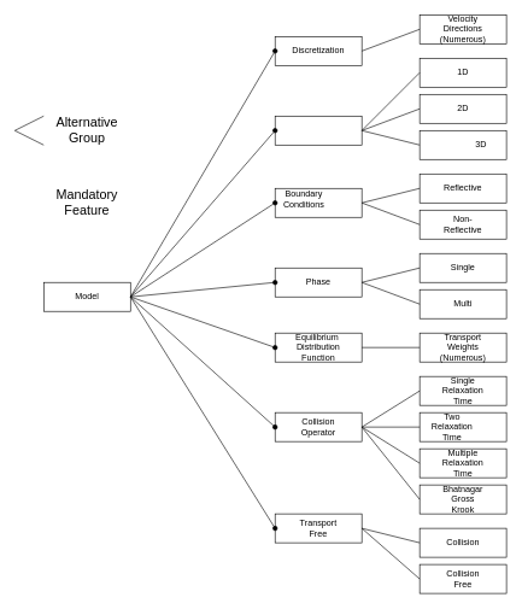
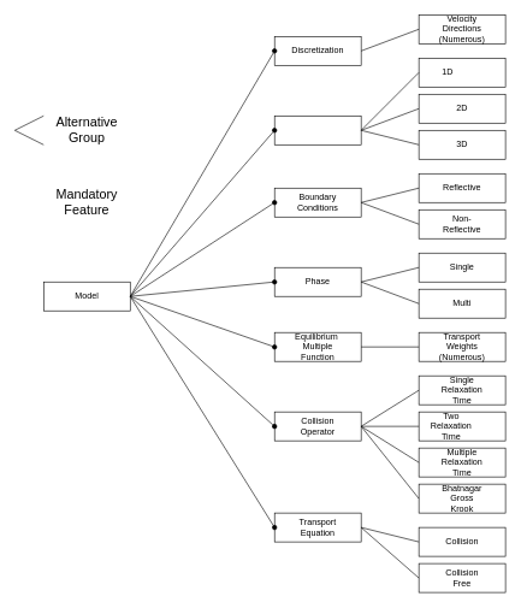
  <mxCell id="0" />
  <mxCell id="1" parent="0" />
  <mxCell id="2" value="" style="rounded=0;whiteSpace=wrap;html=1;" vertex="1" parent="1"><mxGeometry x="60" y="390" width="120" height="40" as="geometry" /></mxCell>
  <mxCell id="3" value="Model" style="text;html=1;strokeColor=none;fillColor=none;align=center;verticalAlign=middle;whiteSpace=wrap;rounded=0;" vertex="1" parent="1"><mxGeometry x="100" y="400" width="40" height="20" as="geometry" /></mxCell>
  <mxCell id="4" value="" style="rounded=0;whiteSpace=wrap;html=1;" vertex="1" parent="1"><mxGeometry x="380" y="50" width="120" height="40" as="geometry" /></mxCell>
  <mxCell id="5" value="" style="endArrow=oval;html=1;exitX=1;exitY=0.5;exitDx=0;exitDy=0;entryX=0;entryY=0.5;entryDx=0;entryDy=0;targetPerimeterSpacing=0;endFill=1;" edge="1" parent="1" source="2" target="4"><mxGeometry width="50" height="50" relative="1" as="geometry"><mxPoint x="230" y="200" as="sourcePoint" /><mxPoint x="280" y="150" as="targetPoint" /></mxGeometry></mxCell>
  <mxCell id="6" value="Discretization" style="text;html=1;strokeColor=none;fillColor=none;align=center;verticalAlign=middle;whiteSpace=wrap;rounded=0;" vertex="1" parent="1"><mxGeometry x="420" y="60" width="40" height="20" as="geometry" /></mxCell>
  <mxCell id="7" value="" style="rounded=0;whiteSpace=wrap;html=1;" vertex="1" parent="1"><mxGeometry x="380" y="260" width="120" height="40" as="geometry" /></mxCell>
  <mxCell id="8" value="" style="endArrow=oval;html=1;entryX=0;entryY=0.5;entryDx=0;entryDy=0;targetPerimeterSpacing=0;endFill=1;exitX=1;exitY=0.5;exitDx=0;exitDy=0;" edge="1" parent="1" target="7" source="2"><mxGeometry width="50" height="50" relative="1" as="geometry"><mxPoint x="300" y="450" as="sourcePoint" /><mxPoint x="295" y="300" as="targetPoint" /></mxGeometry></mxCell>
- <mxCell id="9" value="Boundary Conditions" style="text;html=1;strokeColor=none;fillColor=none;align=center;verticalAlign=middle;whiteSpace=wrap;rounded=0;" vertex="1" parent="1"><mxGeometry x="400" y="265" width="40" height="20" as="geometry" /></mxCell>
+ <mxCell id="9" value="Boundary Conditions" style="text;html=1;strokeColor=none;fillColor=none;align=center;verticalAlign=middle;whiteSpace=wrap;rounded=0;" vertex="1" parent="1"><mxGeometry x="420" y="270" width="40" height="20" as="geometry" /></mxCell>
  <mxCell id="10" value="" style="rounded=0;whiteSpace=wrap;html=1;" vertex="1" parent="1"><mxGeometry x="380" y="370" width="120" height="40" as="geometry" /></mxCell>
  <mxCell id="11" value="" style="endArrow=oval;html=1;exitX=1;exitY=0.5;exitDx=0;exitDy=0;entryX=0;entryY=0.5;entryDx=0;entryDy=0;targetPerimeterSpacing=0;endFill=1;" edge="1" parent="1" target="10" source="2"><mxGeometry width="50" height="50" relative="1" as="geometry"><mxPoint x="285" y="540" as="sourcePoint" /><mxPoint x="295" y="380" as="targetPoint" /></mxGeometry></mxCell>
  <mxCell id="12" value="Phase" style="text;html=1;strokeColor=none;fillColor=none;align=center;verticalAlign=middle;whiteSpace=wrap;rounded=0;" vertex="1" parent="1"><mxGeometry x="420" y="380" width="40" height="20" as="geometry" /></mxCell>
  <mxCell id="13" value="" style="rounded=0;whiteSpace=wrap;html=1;" vertex="1" parent="1"><mxGeometry x="380" y="710" width="120" height="40" as="geometry" /></mxCell>
  <mxCell id="14" value="" style="endArrow=oval;html=1;exitX=1;exitY=0.5;exitDx=0;exitDy=0;entryX=0;entryY=0.5;entryDx=0;entryDy=0;targetPerimeterSpacing=0;endFill=1;" edge="1" parent="1" target="13" source="2"><mxGeometry width="50" height="50" relative="1" as="geometry"><mxPoint x="285" y="620" as="sourcePoint" /><mxPoint x="295" y="460" as="targetPoint" /></mxGeometry></mxCell>
- <mxCell id="15" value="Transport Free" style="text;html=1;strokeColor=none;fillColor=none;align=center;verticalAlign=middle;whiteSpace=wrap;rounded=0;" vertex="1" parent="1"><mxGeometry x="420" y="720" width="40" height="20" as="geometry" /></mxCell>
+ <mxCell id="15" value="Transport Equation" style="text;html=1;strokeColor=none;fillColor=none;align=center;verticalAlign=middle;whiteSpace=wrap;rounded=0;" vertex="1" parent="1"><mxGeometry x="420" y="720" width="40" height="20" as="geometry" /></mxCell>
  <mxCell id="16" value="" style="rounded=0;whiteSpace=wrap;html=1;" vertex="1" parent="1"><mxGeometry x="380" y="570" width="120" height="40" as="geometry" /></mxCell>
  <mxCell id="17" value="" style="endArrow=oval;html=1;exitX=1;exitY=0.5;exitDx=0;exitDy=0;entryX=0;entryY=0.5;entryDx=0;entryDy=0;targetPerimeterSpacing=0;endFill=1;" edge="1" parent="1" target="16" source="2"><mxGeometry width="50" height="50" relative="1" as="geometry"><mxPoint x="285" y="690" as="sourcePoint" /><mxPoint x="295" y="530" as="targetPoint" /></mxGeometry></mxCell>
  <mxCell id="18" value="Collision Operator" style="text;html=1;strokeColor=none;fillColor=none;align=center;verticalAlign=middle;whiteSpace=wrap;rounded=0;" vertex="1" parent="1"><mxGeometry x="420" y="580" width="40" height="20" as="geometry" /></mxCell>
  <mxCell id="19" value="" style="rounded=0;whiteSpace=wrap;html=1;" vertex="1" parent="1"><mxGeometry x="580" y="130" width="120" height="40" as="geometry" /></mxCell>
  <mxCell id="20" value="2D" style="text;html=1;strokeColor=none;fillColor=none;align=center;verticalAlign=middle;whiteSpace=wrap;rounded=0;" vertex="1" parent="1"><mxGeometry x="620" y="140" width="40" height="20" as="geometry" /></mxCell>
  <mxCell id="21" value="" style="rounded=0;whiteSpace=wrap;html=1;" vertex="1" parent="1"><mxGeometry x="580" y="180" width="120" height="40" as="geometry" /></mxCell>
- <mxCell id="22" value="3D" style="text;html=1;strokeColor=none;fillColor=none;align=center;verticalAlign=middle;whiteSpace=wrap;rounded=0;" vertex="1" parent="1"><mxGeometry x="645" y="190" width="40" height="20" as="geometry" /></mxCell>
+ <mxCell id="22" value="3D" style="text;html=1;strokeColor=none;fillColor=none;align=center;verticalAlign=middle;whiteSpace=wrap;rounded=0;" vertex="1" parent="1"><mxGeometry x="620" y="190" width="40" height="20" as="geometry" /></mxCell>
  <mxCell id="23" value="" style="rounded=0;whiteSpace=wrap;html=1;" vertex="1" parent="1"><mxGeometry x="580" y="80" width="120" height="40" as="geometry" /></mxCell>
- <mxCell id="24" value="1D" style="text;html=1;strokeColor=none;fillColor=none;align=center;verticalAlign=middle;whiteSpace=wrap;rounded=0;" vertex="1" parent="1"><mxGeometry x="620" y="90" width="40" height="20" as="geometry" /></mxCell>
+ <mxCell id="24" value="1D" style="text;html=1;strokeColor=none;fillColor=none;align=center;verticalAlign=middle;whiteSpace=wrap;rounded=0;" vertex="1" parent="1"><mxGeometry x="600" y="90" width="40" height="20" as="geometry" /></mxCell>
  <mxCell id="25" value="" style="rounded=0;whiteSpace=wrap;html=1;" vertex="1" parent="1"><mxGeometry x="380" y="160" width="120" height="40" as="geometry" /></mxCell>
  <mxCell id="26" value="" style="endArrow=oval;html=1;entryX=0;entryY=0.5;entryDx=0;entryDy=0;targetPerimeterSpacing=0;endFill=1;exitX=1;exitY=0.5;exitDx=0;exitDy=0;" edge="1" parent="1" target="25" source="2"><mxGeometry width="50" height="50" relative="1" as="geometry"><mxPoint x="300" y="450" as="sourcePoint" /><mxPoint x="540" y="170" as="targetPoint" /></mxGeometry></mxCell>
  <mxCell id="27" value="" style="endArrow=none;html=1;entryX=0;entryY=0.5;entryDx=0;entryDy=0;exitX=1;exitY=0.5;exitDx=0;exitDy=0;" edge="1" parent="1" source="25" target="23"><mxGeometry width="50" height="50" relative="1" as="geometry"><mxPoint x="640" y="260" as="sourcePoint" /><mxPoint x="690" y="210" as="targetPoint" /></mxGeometry></mxCell>
  <mxCell id="28" value="" style="endArrow=none;html=1;entryX=0;entryY=0.5;entryDx=0;entryDy=0;exitX=1;exitY=0.5;exitDx=0;exitDy=0;" edge="1" parent="1" source="25" target="19"><mxGeometry width="50" height="50" relative="1" as="geometry"><mxPoint x="670" y="170" as="sourcePoint" /><mxPoint x="760" y="140" as="targetPoint" /></mxGeometry></mxCell>
  <mxCell id="29" value="" style="endArrow=none;html=1;entryX=0;entryY=0.5;entryDx=0;entryDy=0;exitX=1;exitY=0.5;exitDx=0;exitDy=0;" edge="1" parent="1" source="25" target="21"><mxGeometry width="50" height="50" relative="1" as="geometry"><mxPoint x="680" y="180" as="sourcePoint" /><mxPoint x="760" y="200" as="targetPoint" /></mxGeometry></mxCell>
  <mxCell id="30" value="" style="rounded=0;whiteSpace=wrap;html=1;" vertex="1" parent="1"><mxGeometry x="580" y="20" width="120" height="40" as="geometry" /></mxCell>
  <mxCell id="31" value="Velocity Directions (Numerous)" style="text;html=1;strokeColor=none;fillColor=none;align=center;verticalAlign=middle;whiteSpace=wrap;rounded=0;" vertex="1" parent="1"><mxGeometry x="620" y="30" width="40" height="20" as="geometry" /></mxCell>
  <mxCell id="32" value="" style="endArrow=none;html=1;entryX=0;entryY=0.5;entryDx=0;entryDy=0;exitX=1;exitY=0.5;exitDx=0;exitDy=0;" edge="1" parent="1" source="4" target="30"><mxGeometry width="50" height="50" relative="1" as="geometry"><mxPoint x="650" y="50" as="sourcePoint" /><mxPoint x="700" y="0" as="targetPoint" /></mxGeometry></mxCell>
  <mxCell id="33" value="" style="rounded=0;whiteSpace=wrap;html=1;" vertex="1" parent="1"><mxGeometry x="580" y="350" width="120" height="40" as="geometry" /></mxCell>
  <mxCell id="34" value="Single" style="text;html=1;strokeColor=none;fillColor=none;align=center;verticalAlign=middle;whiteSpace=wrap;rounded=0;" vertex="1" parent="1"><mxGeometry x="620" y="360" width="40" height="20" as="geometry" /></mxCell>
  <mxCell id="35" value="" style="rounded=0;whiteSpace=wrap;html=1;" vertex="1" parent="1"><mxGeometry x="580" y="400" width="120" height="40" as="geometry" /></mxCell>
  <mxCell id="36" value="Multi" style="text;html=1;strokeColor=none;fillColor=none;align=center;verticalAlign=middle;whiteSpace=wrap;rounded=0;" vertex="1" parent="1"><mxGeometry x="620" y="410" width="40" height="20" as="geometry" /></mxCell>
  <mxCell id="37" value="" style="endArrow=none;html=1;entryX=0;entryY=0.5;entryDx=0;entryDy=0;exitX=1;exitY=0.5;exitDx=0;exitDy=0;" edge="1" parent="1" source="10" target="33"><mxGeometry width="50" height="50" relative="1" as="geometry"><mxPoint x="680" y="180" as="sourcePoint" /><mxPoint x="760" y="260" as="targetPoint" /></mxGeometry></mxCell>
  <mxCell id="38" value="" style="endArrow=none;html=1;entryX=0;entryY=0.5;entryDx=0;entryDy=0;exitX=1;exitY=0.5;exitDx=0;exitDy=0;" edge="1" parent="1" source="10" target="35"><mxGeometry width="50" height="50" relative="1" as="geometry"><mxPoint x="670" y="420" as="sourcePoint" /><mxPoint x="750" y="400" as="targetPoint" /></mxGeometry></mxCell>
  <mxCell id="39" value="" style="rounded=0;whiteSpace=wrap;html=1;" vertex="1" parent="1"><mxGeometry x="380" y="460" width="120" height="40" as="geometry" /></mxCell>
- <mxCell id="40" value="Equilibrium&amp;nbsp; Distribution Function" style="text;html=1;strokeColor=none;fillColor=none;align=center;verticalAlign=middle;whiteSpace=wrap;rounded=0;" vertex="1" parent="1"><mxGeometry x="420" y="470" width="40" height="20" as="geometry" /></mxCell>
+ <mxCell id="40" value="Equilibrium&amp;nbsp; Multiple Function" style="text;html=1;strokeColor=none;fillColor=none;align=center;verticalAlign=middle;whiteSpace=wrap;rounded=0;" vertex="1" parent="1"><mxGeometry x="420" y="470" width="40" height="20" as="geometry" /></mxCell>
  <mxCell id="41" value="" style="rounded=0;whiteSpace=wrap;html=1;" vertex="1" parent="1"><mxGeometry x="580" y="460" width="120" height="40" as="geometry" /></mxCell>
  <mxCell id="42" value="Transport Weights (Numerous)" style="text;html=1;strokeColor=none;fillColor=none;align=center;verticalAlign=middle;whiteSpace=wrap;rounded=0;" vertex="1" parent="1"><mxGeometry x="620" y="470" width="40" height="20" as="geometry" /></mxCell>
  <mxCell id="43" value="" style="endArrow=oval;html=1;exitX=1;exitY=0.5;exitDx=0;exitDy=0;entryX=0;entryY=0.5;entryDx=0;entryDy=0;targetPerimeterSpacing=0;endFill=1;" edge="1" parent="1" source="2" target="39"><mxGeometry width="50" height="50" relative="1" as="geometry"><mxPoint x="280" y="320" as="sourcePoint" /><mxPoint x="550" y="420" as="targetPoint" /></mxGeometry></mxCell>
  <mxCell id="44" value="" style="endArrow=none;html=1;entryX=0;entryY=0.5;entryDx=0;entryDy=0;exitX=1;exitY=0.5;exitDx=0;exitDy=0;" edge="1" parent="1" source="39" target="41"><mxGeometry width="50" height="50" relative="1" as="geometry"><mxPoint x="670" y="420" as="sourcePoint" /><mxPoint x="750" y="460" as="targetPoint" /></mxGeometry></mxCell>
  <mxCell id="45" value="" style="rounded=0;whiteSpace=wrap;html=1;" vertex="1" parent="1"><mxGeometry x="580" y="240" width="120" height="40" as="geometry" /></mxCell>
  <mxCell id="46" value="Reflective" style="text;html=1;strokeColor=none;fillColor=none;align=center;verticalAlign=middle;whiteSpace=wrap;rounded=0;" vertex="1" parent="1"><mxGeometry x="620" y="250" width="40" height="20" as="geometry" /></mxCell>
  <mxCell id="47" value="" style="rounded=0;whiteSpace=wrap;html=1;" vertex="1" parent="1"><mxGeometry x="580" y="290" width="120" height="40" as="geometry" /></mxCell>
  <mxCell id="48" value="Non-Reflective" style="text;html=1;strokeColor=none;fillColor=none;align=center;verticalAlign=middle;whiteSpace=wrap;rounded=0;" vertex="1" parent="1"><mxGeometry x="620" y="300" width="40" height="20" as="geometry" /></mxCell>
  <mxCell id="49" value="" style="endArrow=none;html=1;entryX=0;entryY=0.5;entryDx=0;entryDy=0;exitX=1;exitY=0.5;exitDx=0;exitDy=0;" edge="1" parent="1" source="7" target="45"><mxGeometry width="50" height="50" relative="1" as="geometry"><mxPoint x="680" y="180" as="sourcePoint" /><mxPoint x="760" y="210" as="targetPoint" /></mxGeometry></mxCell>
  <mxCell id="50" value="" style="endArrow=none;html=1;entryX=0;entryY=0.5;entryDx=0;entryDy=0;exitX=1;exitY=0.5;exitDx=0;exitDy=0;" edge="1" parent="1" source="7" target="47"><mxGeometry width="50" height="50" relative="1" as="geometry"><mxPoint x="680" y="290" as="sourcePoint" /><mxPoint x="770" y="220" as="targetPoint" /></mxGeometry></mxCell>
  <mxCell id="51" value="" style="rounded=0;whiteSpace=wrap;html=1;" vertex="1" parent="1"><mxGeometry x="580" y="570" width="120" height="40" as="geometry" /></mxCell>
  <mxCell id="52" value="Two Relaxation Time" style="text;html=1;strokeColor=none;fillColor=none;align=center;verticalAlign=middle;whiteSpace=wrap;rounded=0;" vertex="1" parent="1"><mxGeometry x="605" y="580" width="40" height="20" as="geometry" /></mxCell>
  <mxCell id="53" value="" style="rounded=0;whiteSpace=wrap;html=1;" vertex="1" parent="1"><mxGeometry x="580" y="620" width="120" height="40" as="geometry" /></mxCell>
  <mxCell id="54" value="Multiple Relaxation Time" style="text;html=1;strokeColor=none;fillColor=none;align=center;verticalAlign=middle;whiteSpace=wrap;rounded=0;" vertex="1" parent="1"><mxGeometry x="620" y="630" width="40" height="20" as="geometry" /></mxCell>
  <mxCell id="55" value="" style="rounded=0;whiteSpace=wrap;html=1;" vertex="1" parent="1"><mxGeometry x="580" y="520" width="120" height="40" as="geometry" /></mxCell>
  <mxCell id="56" value="Single Relaxation Time " style="text;html=1;strokeColor=none;fillColor=none;align=center;verticalAlign=middle;whiteSpace=wrap;rounded=0;" vertex="1" parent="1"><mxGeometry x="620" y="530" width="40" height="20" as="geometry" /></mxCell>
  <mxCell id="57" value="" style="rounded=0;whiteSpace=wrap;html=1;" vertex="1" parent="1"><mxGeometry x="580" y="670" width="120" height="40" as="geometry" /></mxCell>
  <mxCell id="58" value="Bhatnagar Gross Krook" style="text;html=1;strokeColor=none;fillColor=none;align=center;verticalAlign=middle;whiteSpace=wrap;rounded=0;" vertex="1" parent="1"><mxGeometry x="620" y="680" width="40" height="20" as="geometry" /></mxCell>
  <mxCell id="59" value="" style="endArrow=none;html=1;entryX=0;entryY=0.5;entryDx=0;entryDy=0;exitX=1;exitY=0.5;exitDx=0;exitDy=0;" edge="1" parent="1" source="16" target="55"><mxGeometry width="50" height="50" relative="1" as="geometry"><mxPoint x="580" y="640" as="sourcePoint" /><mxPoint x="630" y="590" as="targetPoint" /></mxGeometry></mxCell>
  <mxCell id="60" value="" style="endArrow=none;html=1;entryX=0;entryY=0.5;entryDx=0;entryDy=0;exitX=1;exitY=0.5;exitDx=0;exitDy=0;" edge="1" parent="1" source="16" target="51"><mxGeometry width="50" height="50" relative="1" as="geometry"><mxPoint x="680" y="700" as="sourcePoint" /><mxPoint x="750" y="620" as="targetPoint" /></mxGeometry></mxCell>
  <mxCell id="61" value="" style="endArrow=none;html=1;entryX=0;entryY=0.5;entryDx=0;entryDy=0;exitX=1;exitY=0.5;exitDx=0;exitDy=0;" edge="1" parent="1" source="16" target="53"><mxGeometry width="50" height="50" relative="1" as="geometry"><mxPoint x="690" y="710" as="sourcePoint" /><mxPoint x="760" y="630" as="targetPoint" /></mxGeometry></mxCell>
  <mxCell id="62" value="" style="endArrow=none;html=1;entryX=0;entryY=0.5;entryDx=0;entryDy=0;exitX=1;exitY=0.5;exitDx=0;exitDy=0;" edge="1" parent="1" source="16" target="57"><mxGeometry width="50" height="50" relative="1" as="geometry"><mxPoint x="700" y="720" as="sourcePoint" /><mxPoint x="770" y="640" as="targetPoint" /></mxGeometry></mxCell>
  <mxCell id="63" value="" style="rounded=0;whiteSpace=wrap;html=1;" vertex="1" parent="1"><mxGeometry x="580" y="730" width="120" height="40" as="geometry" /></mxCell>
  <mxCell id="64" value="Collision" style="text;html=1;strokeColor=none;fillColor=none;align=center;verticalAlign=middle;whiteSpace=wrap;rounded=0;" vertex="1" parent="1"><mxGeometry x="620" y="740" width="40" height="20" as="geometry" /></mxCell>
  <mxCell id="65" value="" style="rounded=0;whiteSpace=wrap;html=1;" vertex="1" parent="1"><mxGeometry x="580" y="780" width="120" height="40" as="geometry" /></mxCell>
  <mxCell id="66" value="Collision Free" style="text;html=1;strokeColor=none;fillColor=none;align=center;verticalAlign=middle;whiteSpace=wrap;rounded=0;" vertex="1" parent="1"><mxGeometry x="620" y="790" width="40" height="20" as="geometry" /></mxCell>
  <mxCell id="67" value="" style="endArrow=oval;html=1;targetPerimeterSpacing=0;endFill=1;fontSize=18;" edge="1" parent="1"><mxGeometry width="50" height="50" relative="1" as="geometry"><mxPoint x="20" y="280" as="sourcePoint" /><mxPoint x="20" y="280" as="targetPoint" /></mxGeometry></mxCell>
  <mxCell id="68" value="" style="endArrow=none;html=1;fontSize=18;" edge="1" parent="1"><mxGeometry width="50" height="50" relative="1" as="geometry"><mxPoint x="20" y="180" as="sourcePoint" /><mxPoint x="60" y="160" as="targetPoint" /></mxGeometry></mxCell>
  <mxCell id="69" value="" style="endArrow=none;html=1;fontSize=18;" edge="1" parent="1"><mxGeometry width="50" height="50" relative="1" as="geometry"><mxPoint x="20" y="180" as="sourcePoint" /><mxPoint x="60" y="200" as="targetPoint" /></mxGeometry></mxCell>
  <mxCell id="70" value="Alternative Group" style="text;html=1;strokeColor=none;fillColor=none;align=center;verticalAlign=middle;whiteSpace=wrap;rounded=0;fontSize=18;" vertex="1" parent="1"><mxGeometry x="100" y="170" width="40" height="20" as="geometry" /></mxCell>
  <mxCell id="71" value="Mandatory Feature" style="text;html=1;strokeColor=none;fillColor=none;align=center;verticalAlign=middle;whiteSpace=wrap;rounded=0;fontSize=18;" vertex="1" parent="1"><mxGeometry x="100" y="270" width="40" height="20" as="geometry" /></mxCell>
  <mxCell id="72" value="" style="endArrow=none;html=1;fontSize=18;entryX=0;entryY=0.5;entryDx=0;entryDy=0;exitX=1;exitY=0.5;exitDx=0;exitDy=0;" edge="1" parent="1" source="13" target="63"><mxGeometry width="50" height="50" relative="1" as="geometry"><mxPoint x="520" y="830" as="sourcePoint" /><mxPoint x="570" y="780" as="targetPoint" /></mxGeometry></mxCell>
  <mxCell id="73" value="" style="endArrow=none;html=1;fontSize=18;entryX=1;entryY=0.5;entryDx=0;entryDy=0;exitX=0;exitY=0.5;exitDx=0;exitDy=0;" edge="1" parent="1" source="65" target="13"><mxGeometry width="50" height="50" relative="1" as="geometry"><mxPoint x="450" y="850" as="sourcePoint" /><mxPoint x="500" y="800" as="targetPoint" /></mxGeometry></mxCell>
